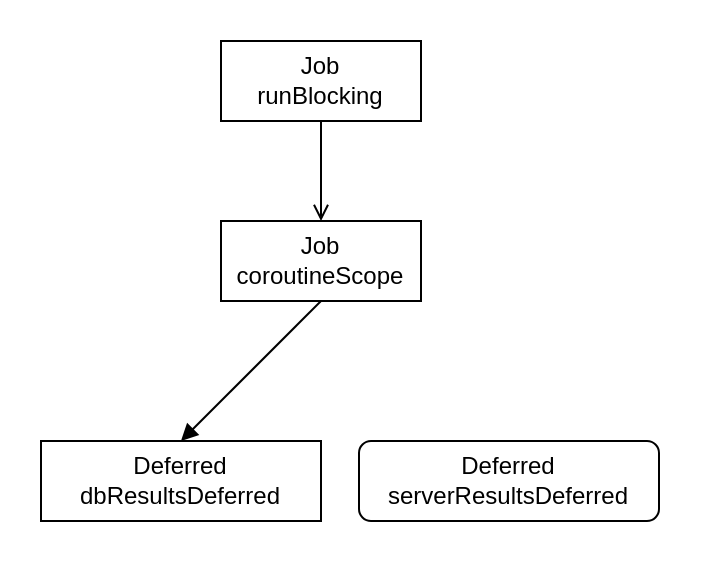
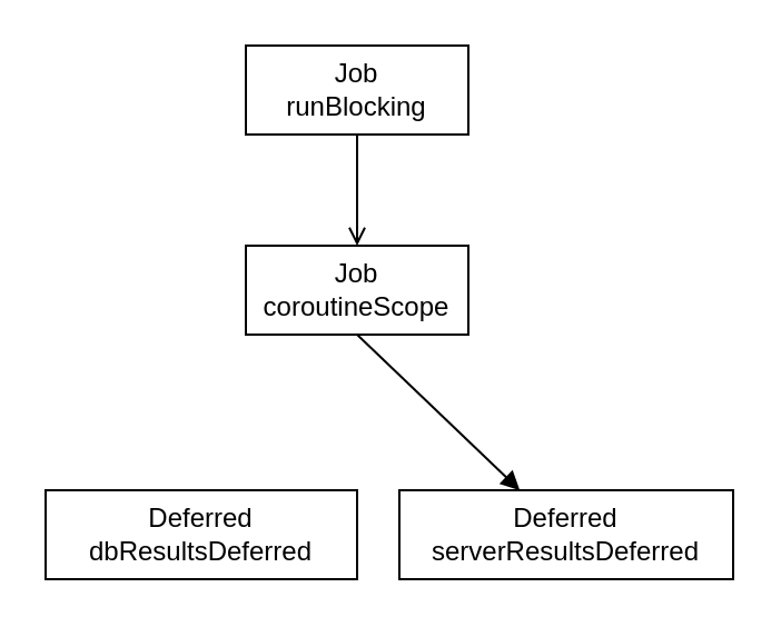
  <mxCell id="0" />
  <mxCell id="1" parent="0" />
  <mxCell id="2" style="edgeStyle=orthogonalEdgeStyle;rounded=0;orthogonalLoop=1;jettySize=auto;html=1;entryX=0.5;entryY=0;entryDx=0;entryDy=0;endArrow=open;endFill=1;" edge="1" parent="1" source="3" target="6"><mxGeometry relative="1" as="geometry" /></mxCell>
  <mxCell id="3" value="Job&lt;div&gt;runBlocking&lt;/div&gt;" style="rounded=0;whiteSpace=wrap;html=1;" vertex="1" parent="1"><mxGeometry x="110" y="20" width="100" height="40" as="geometry" /></mxCell>
- <mxCell id="4" style="rounded=0;orthogonalLoop=1;jettySize=auto;html=1;entryX=0.5;entryY=0;entryDx=0;entryDy=0;endArrow=block;endFill=1;exitX=0.5;exitY=1;exitDx=0;exitDy=0;" edge="1" parent="1" source="6" target="7"><mxGeometry relative="1" as="geometry" /></mxCell>
+ <mxCell id="5" style="rounded=0;orthogonalLoop=1;jettySize=auto;html=1;endArrow=block;endFill=1;exitX=0.5;exitY=1;exitDx=0;exitDy=0;" edge="1" parent="1" source="6" target="8"><mxGeometry relative="1" as="geometry" /></mxCell>
  <mxCell id="6" value="Job&lt;div&gt;coroutineScope&lt;/div&gt;" style="rounded=0;whiteSpace=wrap;html=1;" vertex="1" parent="1"><mxGeometry x="110" y="110" width="100" height="40" as="geometry" /></mxCell>
  <mxCell id="7" value="Deferred&lt;div&gt;dbResultsDeferred&lt;/div&gt;" style="rounded=0;whiteSpace=wrap;html=1;" vertex="1" parent="1"><mxGeometry x="20" y="220" width="140" height="40" as="geometry" /></mxCell>
- <mxCell id="8" value="Deferred&lt;div&gt;serverResultsDeferred&lt;/div&gt;" style="whiteSpace=wrap;html=1;rounded=1;" vertex="1" parent="1"><mxGeometry x="179" y="220" width="150" height="40" as="geometry" /></mxCell>
+ <mxCell id="8" value="Deferred&lt;div&gt;serverResultsDeferred&lt;/div&gt;" style="rounded=0;whiteSpace=wrap;html=1;" vertex="1" parent="1"><mxGeometry x="179" y="220" width="150" height="40" as="geometry" /></mxCell>
